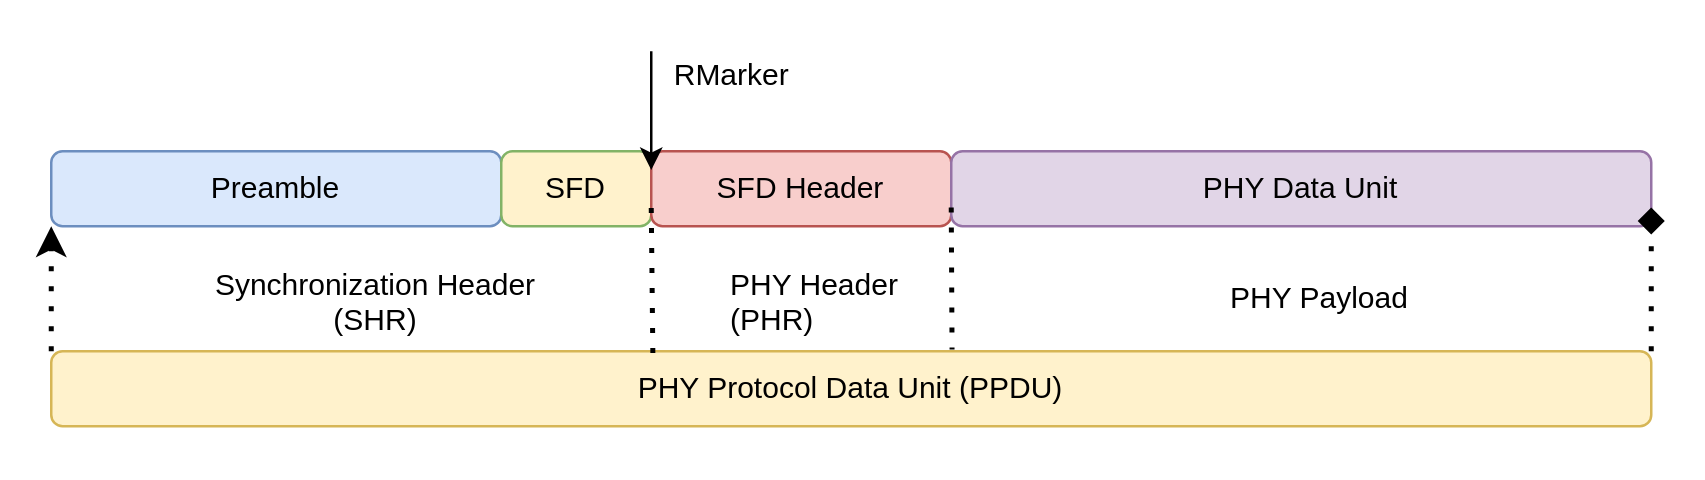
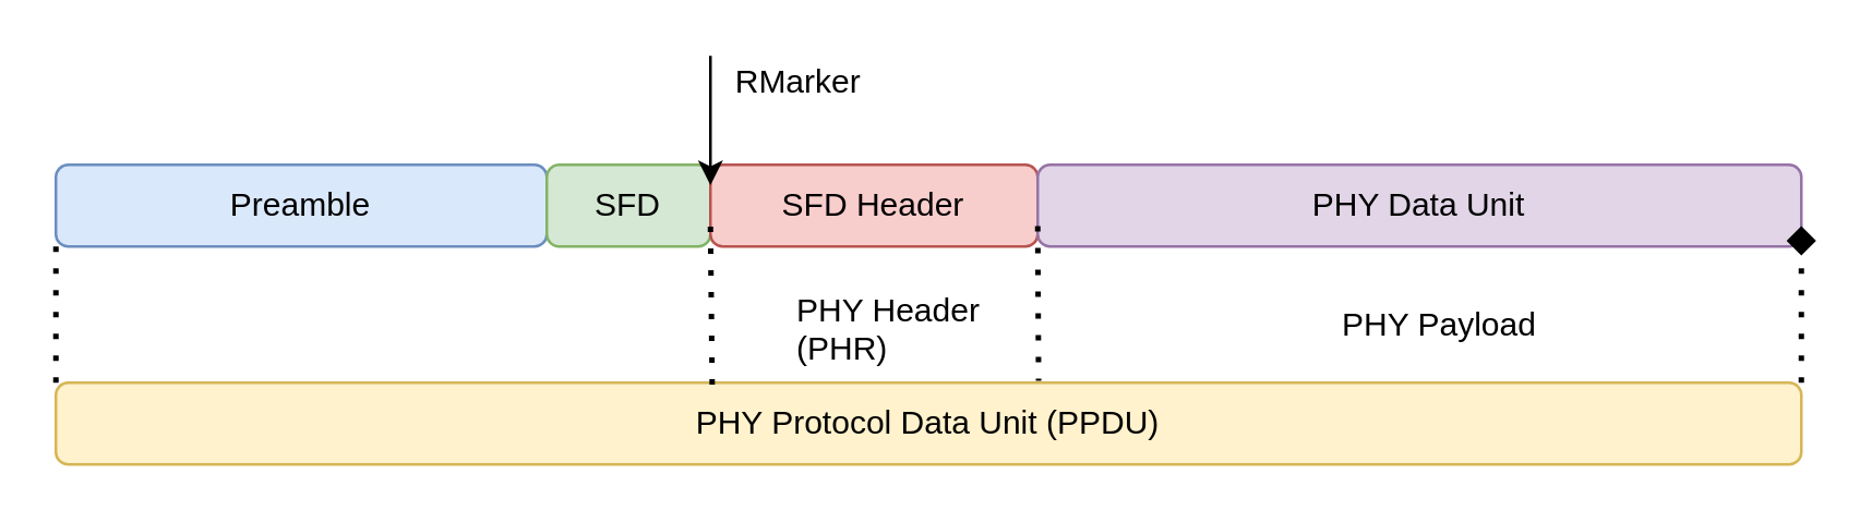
  <mxCell id="0" />
  <mxCell id="1" parent="0" />
  <mxCell id="2" value="Preamble" style="rounded=1;whiteSpace=wrap;html=1;fillColor=#dae8fc;strokeColor=#6c8ebf;" vertex="1" parent="1"><mxGeometry x="20" y="60" width="180" height="30" as="geometry" /></mxCell>
- <mxCell id="3" value="SFD" style="rounded=1;whiteSpace=wrap;html=1;fillColor=#fff2cc;strokeColor=#82b366;" vertex="1" parent="1"><mxGeometry x="200" y="60" width="60" height="30" as="geometry" /></mxCell>
+ <mxCell id="3" value="SFD" style="rounded=1;whiteSpace=wrap;html=1;fillColor=#d5e8d4;strokeColor=#82b366;" vertex="1" parent="1"><mxGeometry x="200" y="60" width="60" height="30" as="geometry" /></mxCell>
  <mxCell id="4" value="SFD Header" style="rounded=1;whiteSpace=wrap;html=1;fillColor=#f8cecc;strokeColor=#b85450;" vertex="1" parent="1"><mxGeometry x="260" y="60" width="120" height="30" as="geometry" /></mxCell>
  <mxCell id="5" value="PHY Data Unit" style="rounded=1;whiteSpace=wrap;html=1;fillColor=#e1d5e7;strokeColor=#9673a6;" vertex="1" parent="1"><mxGeometry x="380" y="60" width="280" height="30" as="geometry" /></mxCell>
  <mxCell id="6" value="PHY Protocol Data Unit (PPDU)" style="rounded=1;whiteSpace=wrap;html=1;fillColor=#fff2cc;strokeColor=#d6b656;" vertex="1" parent="1"><mxGeometry x="20" y="140" width="640" height="30" as="geometry" /></mxCell>
- <mxCell id="7" value="" style="endArrow=classic;dashed=1;html=1;dashPattern=1 3;strokeWidth=2;exitX=0;exitY=0;exitDx=0;exitDy=0;entryX=0;entryY=1;entryDx=0;entryDy=0;" edge="1" parent="1" source="6" target="2"><mxGeometry width="50" height="50" relative="1" as="geometry"><mxPoint x="320" y="120" as="sourcePoint" /><mxPoint x="370" y="70" as="targetPoint" /></mxGeometry></mxCell>
+ <mxCell id="7" value="" style="endArrow=none;dashed=1;html=1;dashPattern=1 3;strokeWidth=2;exitX=0;exitY=0;exitDx=0;exitDy=0;entryX=0;entryY=1;entryDx=0;entryDy=0;" edge="1" parent="1" source="6" target="2"><mxGeometry width="50" height="50" relative="1" as="geometry"><mxPoint x="320" y="120" as="sourcePoint" /><mxPoint x="370" y="70" as="targetPoint" /></mxGeometry></mxCell>
  <mxCell id="8" value="" style="endArrow=none;dashed=1;html=1;dashPattern=1 3;strokeWidth=2;exitX=1;exitY=0.75;exitDx=0;exitDy=0;entryX=0.563;entryY=-0.023;entryDx=0;entryDy=0;entryPerimeter=0;" edge="1" parent="1" source="4" target="6"><mxGeometry width="50" height="50" relative="1" as="geometry"><mxPoint x="320" y="120" as="sourcePoint" /><mxPoint x="370" y="70" as="targetPoint" /></mxGeometry></mxCell>
  <mxCell id="9" value="" style="endArrow=none;dashed=1;html=1;dashPattern=1 3;strokeWidth=2;entryX=0;entryY=0.75;entryDx=0;entryDy=0;exitX=0.376;exitY=0.023;exitDx=0;exitDy=0;exitPerimeter=0;" edge="1" parent="1" source="6" target="4"><mxGeometry width="50" height="50" relative="1" as="geometry"><mxPoint x="320" y="120" as="sourcePoint" /><mxPoint x="370" y="70" as="targetPoint" /></mxGeometry></mxCell>
- <mxCell id="10" value="Synchronization Header &lt;br&gt;(SHR)" style="text;whiteSpace=wrap;html=1;align=center;" vertex="1" parent="1"><mxGeometry x="80" y="100" width="140" height="40" as="geometry" /></mxCell>
  <mxCell id="11" value="PHY Header &lt;br&gt;(PHR)" style="text;whiteSpace=wrap;html=1;" vertex="1" parent="1"><mxGeometry x="290" y="100" width="70" height="30" as="geometry" /></mxCell>
  <mxCell id="12" value="" style="endArrow=diamond;dashed=1;html=1;dashPattern=1 3;strokeWidth=2;entryX=1;entryY=0.75;entryDx=0;entryDy=0;exitX=1;exitY=0;exitDx=0;exitDy=0;" edge="1" parent="1" source="6" target="5"><mxGeometry width="50" height="50" relative="1" as="geometry"><mxPoint x="390" y="140" as="sourcePoint" /><mxPoint x="440" y="90" as="targetPoint" /></mxGeometry></mxCell>
  <mxCell id="13" value="&lt;meta charset=&quot;utf-8&quot;&gt;PHY Payload" style="text;whiteSpace=wrap;html=1;" vertex="1" parent="1"><mxGeometry x="490" y="105" width="100" height="30" as="geometry" /></mxCell>
  <mxCell id="14" value="" style="endArrow=classic;html=1;entryX=0;entryY=0.25;entryDx=0;entryDy=0;" edge="1" parent="1" target="4"><mxGeometry width="50" height="50" relative="1" as="geometry"><mxPoint x="260" y="20" as="sourcePoint" /><mxPoint x="310" y="60" as="targetPoint" /></mxGeometry></mxCell>
  <mxCell id="15" value="RMarker" style="text;html=1;strokeColor=none;fillColor=none;align=center;verticalAlign=middle;whiteSpace=wrap;rounded=0;" vertex="1" parent="1"><mxGeometry x="265" y="20" width="55" height="20" as="geometry" /></mxCell>
